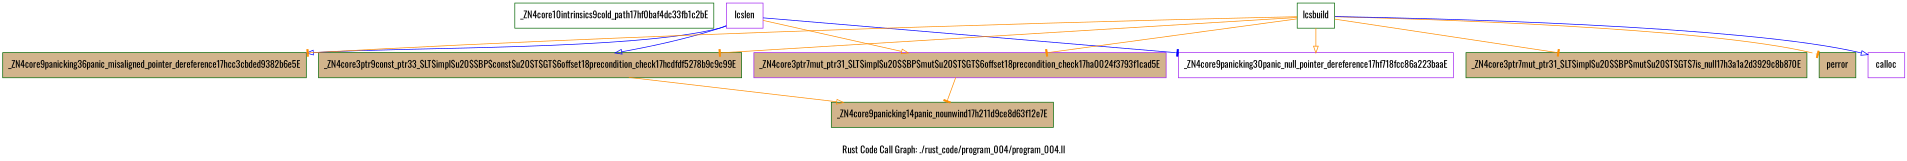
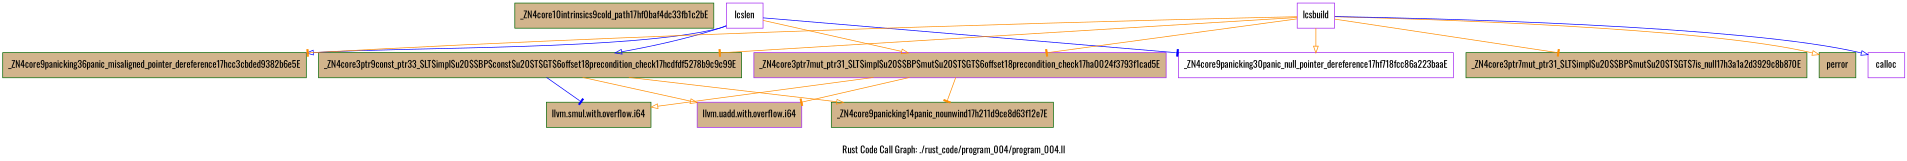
  digraph {
    fontname=Oswald
    label="Rust Code Call Graph: ./rust_code/program_004/program_004.ll"
    node [color=darkgreen fillcolor=tan fontname=Oswald shape=record style=filled]
    edge [arrowhead=onormal color=darkorange fontname=Oswald]
-   n1 [fillcolor=white label="{_ZN4core10intrinsics9cold_path17hf0baf4dc33fb1c2bE}"]
+   n1 [label="{_ZN4core10intrinsics9cold_path17hf0baf4dc33fb1c2bE}"]
    n2 [color=purple label="{_ZN4core3ptr7mut_ptr31_$LT$impl$u20$$BP$mut$u20$T$GT$6offset18precondition_check17ha0024f3793f1cad5E}"]
+   n3 [label="{llvm.smul.with.overflow.i64}"]
+   n4 [color=purple label="{llvm.uadd.with.overflow.i64}"]
    n5 [label="{_ZN4core9panicking14panic_nounwind17h211d9ce8d63f12e7E}"]
    n6 [label="{_ZN4core3ptr7mut_ptr31_$LT$impl$u20$$BP$mut$u20$T$GT$7is_null17h3a1a2d3929c8b870E}"]
    n7 [label="{_ZN4core3ptr9const_ptr33_$LT$impl$u20$$BP$const$u20$T$GT$6offset18precondition_check17hcdfdf5278b9c9c99E}"]
    n8 [color=purple fillcolor=white label="{lcslen}"]
    n9 [color=purple fillcolor=white label="{_ZN4core9panicking30panic_null_pointer_dereference17hf718fcc86a223baaE}"]
    n10 [label="{_ZN4core9panicking36panic_misaligned_pointer_dereference17hcc3cbded9382b6e5E}"]
-   n11 [fillcolor=white label="{lcsbuild}"]
+   n11 [color=purple fillcolor=white label="{lcsbuild}"]
    n12 [label="{perror}"]
    n13 [color=purple fillcolor=white label="{calloc}"]
+   n2 -> n3
+   n2 -> n4 [arrowhead=tee]
    n2 -> n5 [arrowhead=tee]
+   n7 -> n3 [arrowhead=tee color=blue]
+   n7 -> n4
    n7 -> n5
    n8 -> n2
    n8 -> n7 [color=blue]
    n8 -> n9 [arrowhead=tee color=blue]
    n8 -> n10 [color=blue]
    n11 -> n2 [arrowhead=tee]
    n11 -> n6 [arrowhead=tee]
    n11 -> n7 [arrowhead=tee]
    n11 -> n9
    n11 -> n10 [arrowhead=tee]
-   n11 -> n12 [arrowhead=tee]
+   n11 -> n12
    n11 -> n13 [color=blue]
  }
